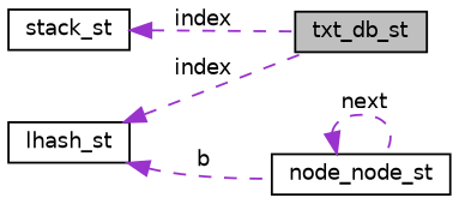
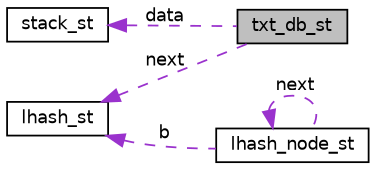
  digraph {
    rankdir=LR
    node [color=black fillcolor=white fontname=Helvetica fontsize=10 shape=record style=filled]
    edge [color=darkorchid3 dir=back fontname=Helvetica fontsize=10 labelfontname=Helvetica labelfontsize=10 style=dashed]
    n1 [fillcolor=grey75 fontcolor=black height=0.2 label=txt_db_st width=0.4]
    n2 [height=0.2 label=stack_st width=0.4]
    n3 [height=0.2 label=lhash_st width=0.4]
-   n4 [height=0.2 label=node_node_st width=0.4]
-   n2 -> n1 [label=" index"]
-   n3 -> n1 [label=" index"]
+   n4 [height=0.2 label=lhash_node_st width=0.4]
+   n2 -> n1 [label=" data"]
+   n3 -> n1 [label=" next"]
    n3 -> n4 [label=" b"]
    n4 -> n4 [label=" next"]
  }
